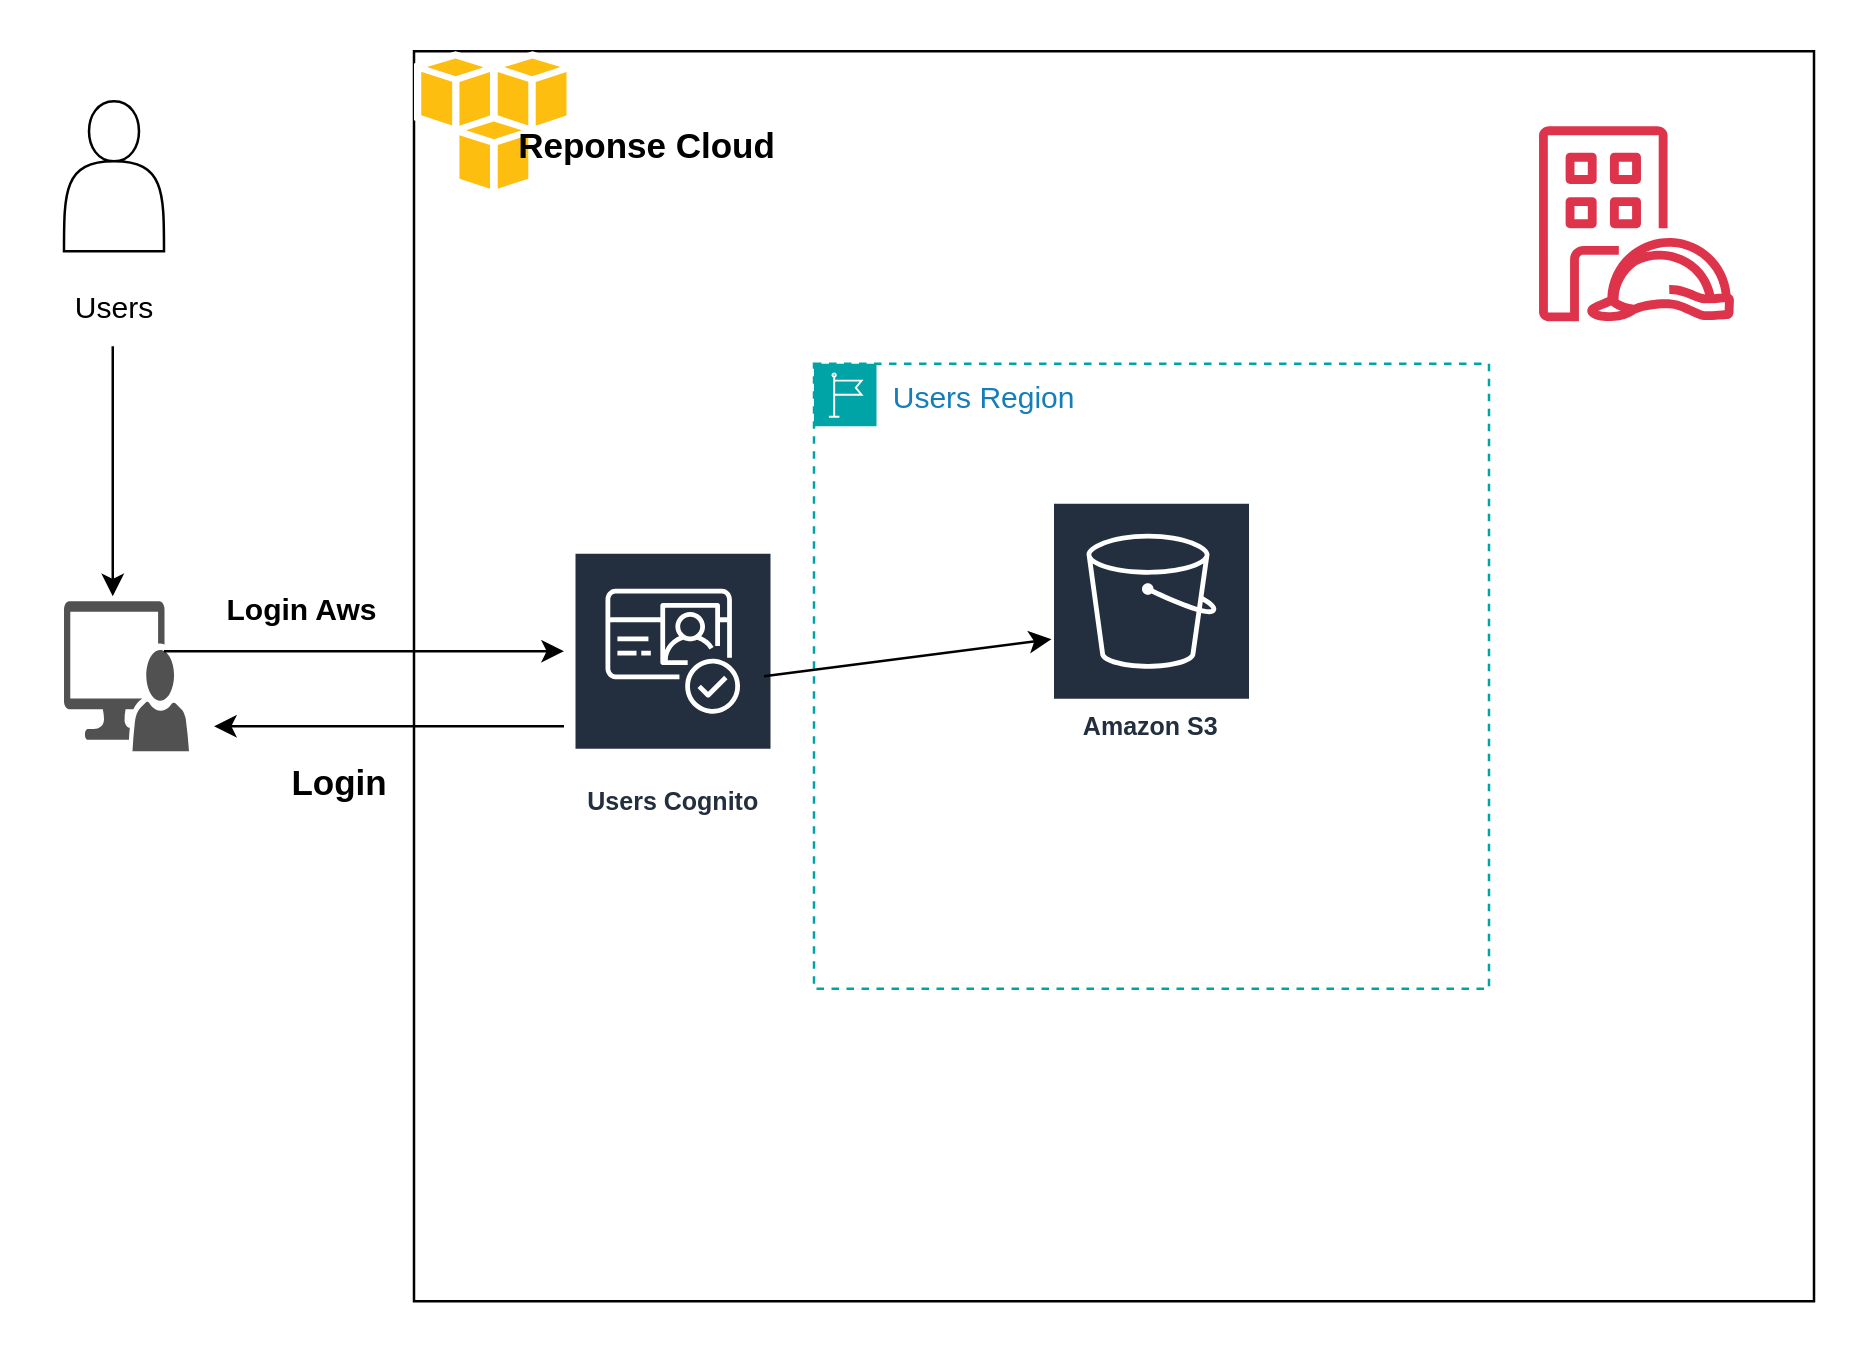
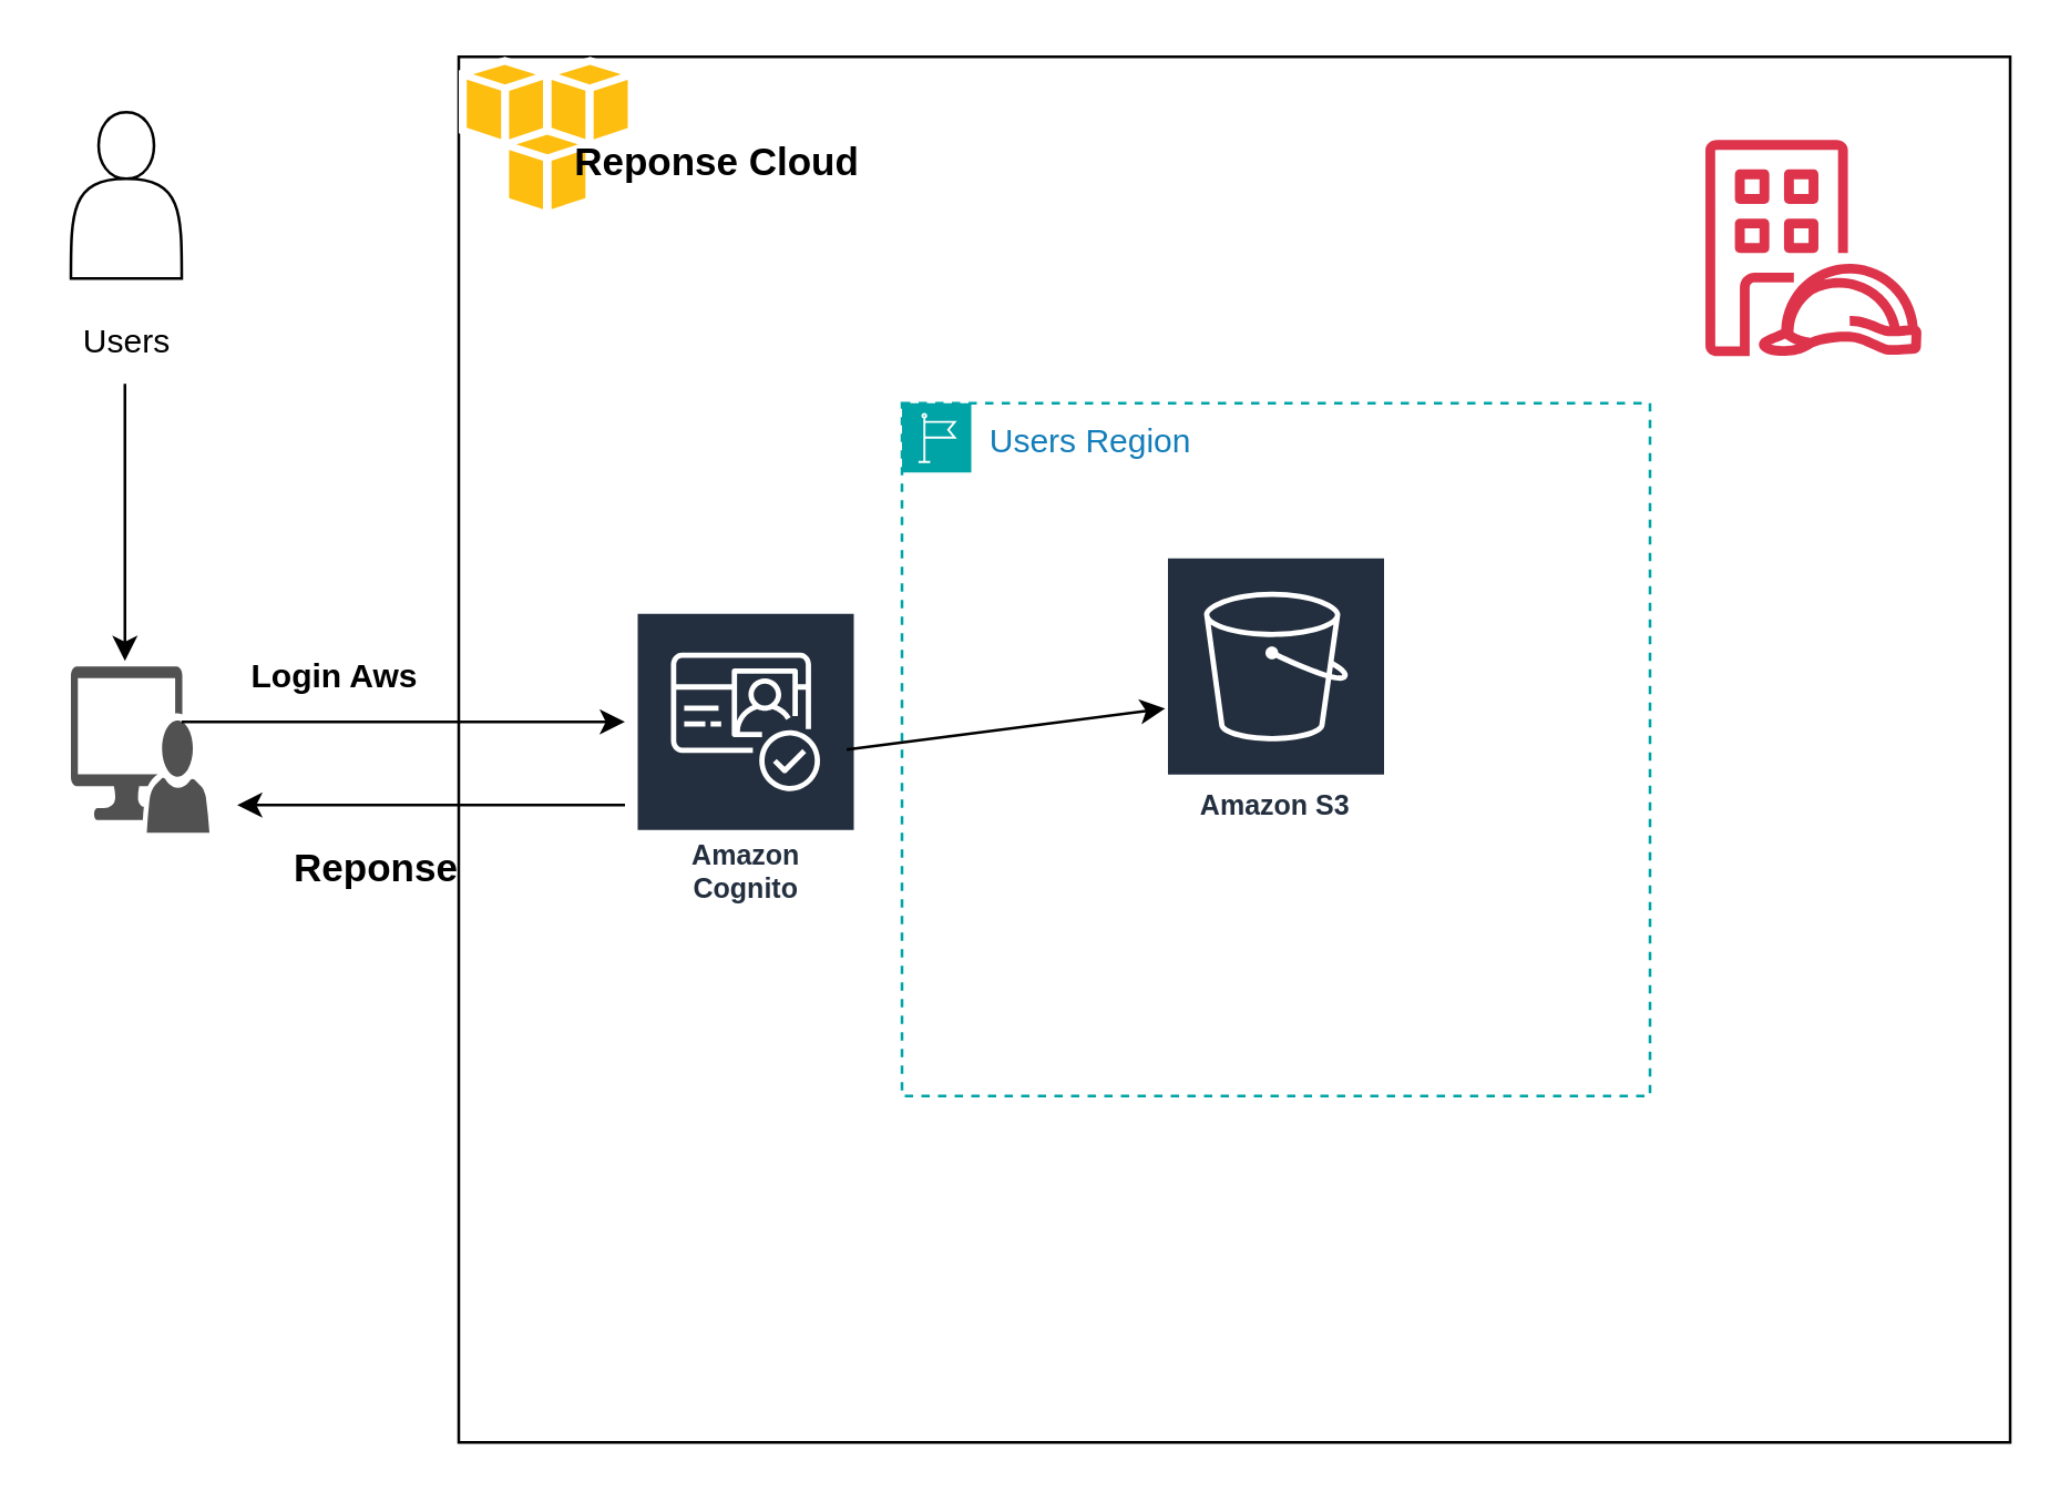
  <mxCell id="0" />
  <mxCell id="1" parent="0" />
  <mxCell id="2" value="" style="shape=actor;whiteSpace=wrap;html=1;" vertex="1" parent="1"><mxGeometry x="25" y="40" width="40" height="60" as="geometry" /></mxCell>
  <mxCell id="3" value="Users" style="text;html=1;align=center;verticalAlign=middle;resizable=0;points=[];autosize=1;strokeColor=none;fillColor=none;" vertex="1" parent="1"><mxGeometry x="20" y="108" width="50" height="30" as="geometry" /></mxCell>
  <mxCell id="4" value="" style="endArrow=classic;html=1;rounded=0;" edge="1" parent="1"><mxGeometry width="50" height="50" relative="1" as="geometry"><mxPoint x="44.5" y="138" as="sourcePoint" /><mxPoint x="44.5" y="238" as="targetPoint" /></mxGeometry></mxCell>
  <mxCell id="5" value="" style="sketch=0;pointerEvents=1;shadow=0;dashed=0;html=1;strokeColor=none;labelPosition=center;verticalLabelPosition=bottom;verticalAlign=top;align=center;fillColor=#515151;shape=mxgraph.mscae.system_center.admin_console" vertex="1" parent="1"><mxGeometry x="25" y="240" width="50" height="60" as="geometry" /></mxCell>
  <mxCell id="6" value="" style="rounded=0;whiteSpace=wrap;html=1;" vertex="1" parent="1"><mxGeometry x="165" y="20" width="560" height="500" as="geometry" /></mxCell>
  <mxCell id="7" value="" style="dashed=0;outlineConnect=0;html=1;align=center;labelPosition=center;verticalLabelPosition=bottom;verticalAlign=top;shape=mxgraph.weblogos.aws" vertex="1" parent="1"><mxGeometry x="165" y="20" width="63.6" height="58.4" as="geometry" /></mxCell>
- <mxCell id="8" value="Users Cognito" style="sketch=0;outlineConnect=0;fontColor=#232F3E;gradientColor=none;strokeColor=#ffffff;fillColor=#232F3E;dashed=0;verticalLabelPosition=middle;verticalAlign=bottom;align=center;html=1;whiteSpace=wrap;fontSize=10;fontStyle=1;spacing=3;shape=mxgraph.aws4.productIcon;prIcon=mxgraph.aws4.cognito;" vertex="1" parent="1"><mxGeometry x="228.6" y="220" width="80" height="110" as="geometry" /></mxCell>
+ <mxCell id="8" value="Amazon Cognito" style="sketch=0;outlineConnect=0;fontColor=#232F3E;gradientColor=none;strokeColor=#ffffff;fillColor=#232F3E;dashed=0;verticalLabelPosition=middle;verticalAlign=bottom;align=center;html=1;whiteSpace=wrap;fontSize=10;fontStyle=1;spacing=3;shape=mxgraph.aws4.productIcon;prIcon=mxgraph.aws4.cognito;" vertex="1" parent="1"><mxGeometry x="228.6" y="220" width="80" height="110" as="geometry" /></mxCell>
  <mxCell id="9" value="" style="endArrow=classic;html=1;rounded=0;" edge="1" parent="1"><mxGeometry width="50" height="50" relative="1" as="geometry"><mxPoint x="65" y="260" as="sourcePoint" /><mxPoint x="225" y="260" as="targetPoint" /></mxGeometry></mxCell>
  <mxCell id="10" value="&lt;font style=&quot;font-size: 14px;&quot;&gt;Reponse Cloud&lt;/font&gt;" style="text;strokeColor=none;fillColor=none;html=1;fontSize=24;fontStyle=1;verticalAlign=middle;align=center;" vertex="1" parent="1"><mxGeometry x="195" y="40" width="126.4" height="30.8" as="geometry" /></mxCell>
  <mxCell id="11" value="&lt;font style=&quot;font-size: 12px;&quot;&gt;Login Aws&lt;/font&gt;" style="text;strokeColor=none;fillColor=none;html=1;fontSize=24;fontStyle=1;verticalAlign=middle;align=center;" vertex="1" parent="1"><mxGeometry x="70" y="220" width="100" height="40" as="geometry" /></mxCell>
  <mxCell id="12" value="" style="endArrow=classic;html=1;rounded=0;" edge="1" parent="1"><mxGeometry width="50" height="50" relative="1" as="geometry"><mxPoint x="225" y="290" as="sourcePoint" /><mxPoint x="85" y="290" as="targetPoint" /><Array as="points"><mxPoint x="155" y="290" /></Array></mxGeometry></mxCell>
- <mxCell id="13" value="&lt;font style=&quot;font-size: 14px;&quot;&gt;Login&lt;/font&gt;" style="text;strokeColor=none;fillColor=none;html=1;fontSize=24;fontStyle=1;verticalAlign=middle;align=center;" vertex="1" parent="1"><mxGeometry x="85" y="290" width="100" height="40" as="geometry" /></mxCell>
+ <mxCell id="13" value="&lt;font style=&quot;font-size: 14px;&quot;&gt;Reponse&lt;/font&gt;" style="text;strokeColor=none;fillColor=none;html=1;fontSize=24;fontStyle=1;verticalAlign=middle;align=center;" vertex="1" parent="1"><mxGeometry x="85" y="290" width="100" height="40" as="geometry" /></mxCell>
  <mxCell id="14" value="Users Region" style="points=[[0,0],[0.25,0],[0.5,0],[0.75,0],[1,0],[1,0.25],[1,0.5],[1,0.75],[1,1],[0.75,1],[0.5,1],[0.25,1],[0,1],[0,0.75],[0,0.5],[0,0.25]];outlineConnect=0;gradientColor=none;html=1;whiteSpace=wrap;fontSize=12;fontStyle=0;container=1;pointerEvents=0;collapsible=0;recursiveResize=0;shape=mxgraph.aws4.group;grIcon=mxgraph.aws4.group_region;strokeColor=#00A4A6;fillColor=none;verticalAlign=top;align=left;spacingLeft=30;fontColor=#147EBA;dashed=1;" vertex="1" parent="1"><mxGeometry x="325" y="145" width="270" height="250" as="geometry" /></mxCell>
  <mxCell id="15" value="Amazon S3" style="sketch=0;outlineConnect=0;fontColor=#232F3E;gradientColor=none;strokeColor=#ffffff;fillColor=#232F3E;dashed=0;verticalLabelPosition=middle;verticalAlign=bottom;align=center;html=1;whiteSpace=wrap;fontSize=10;fontStyle=1;spacing=3;shape=mxgraph.aws4.productIcon;prIcon=mxgraph.aws4.s3;" vertex="1" parent="14"><mxGeometry x="95" y="55" width="80" height="100" as="geometry" /></mxCell>
  <mxCell id="16" value="" style="endArrow=classic;html=1;rounded=0;" edge="1" parent="1" target="15"><mxGeometry width="50" height="50" relative="1" as="geometry"><mxPoint x="305" y="270" as="sourcePoint" /><mxPoint x="375" y="260" as="targetPoint" /></mxGeometry></mxCell>
  <mxCell id="17" value="" style="sketch=0;outlineConnect=0;fontColor=#232F3E;gradientColor=none;fillColor=#DD344C;strokeColor=none;dashed=0;verticalLabelPosition=bottom;verticalAlign=top;align=center;html=1;fontSize=12;fontStyle=0;aspect=fixed;pointerEvents=1;shape=mxgraph.aws4.identity_access_management_iam_roles_anywhere;" vertex="1" parent="1"><mxGeometry x="615" y="50" width="78" height="78" as="geometry" /></mxCell>
